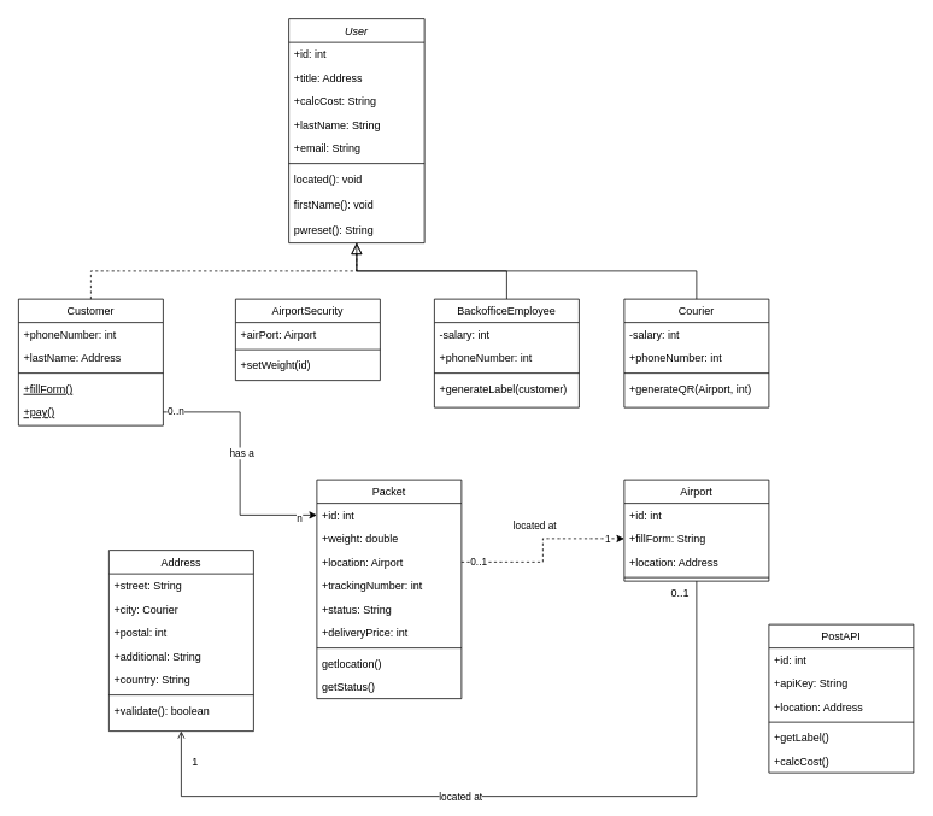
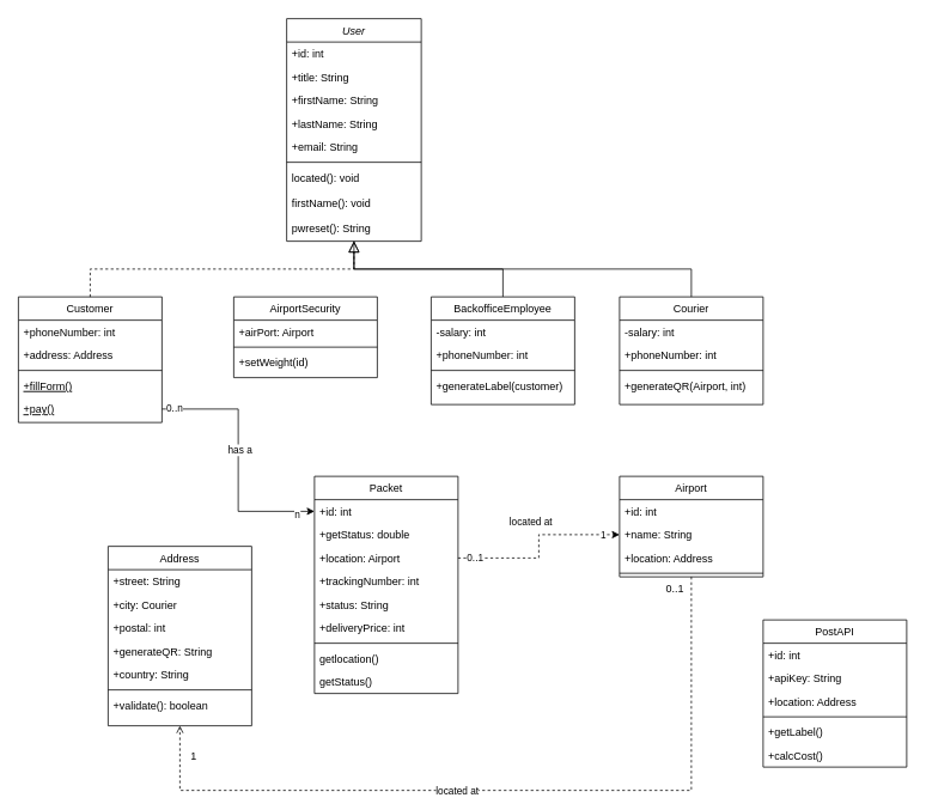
  <mxCell id="0" />
  <mxCell id="1" parent="0" />
  <mxCell id="2" value="User" style="swimlane;fontStyle=2;align=center;verticalAlign=top;childLayout=stackLayout;horizontal=1;startSize=26;horizontalStack=0;resizeParent=1;resizeLast=0;collapsible=1;marginBottom=0;rounded=0;shadow=0;strokeWidth=1;" parent="1" vertex="1"><mxGeometry x="319" y="20" width="150" height="248" as="geometry"><mxRectangle x="230" y="140" width="160" height="26" as="alternateBounds" /></mxGeometry></mxCell>
  <mxCell id="3" value="+id: int" style="text;align=left;verticalAlign=top;spacingLeft=4;spacingRight=4;overflow=hidden;rotatable=0;points=[[0,0.5],[1,0.5]];portConstraint=eastwest;" parent="2" vertex="1"><mxGeometry y="26" width="150" height="26" as="geometry" /></mxCell>
- <mxCell id="4" value="+title: Address" style="text;align=left;verticalAlign=top;spacingLeft=4;spacingRight=4;overflow=hidden;rotatable=0;points=[[0,0.5],[1,0.5]];portConstraint=eastwest;" parent="2" vertex="1"><mxGeometry y="52" width="150" height="26" as="geometry" /></mxCell>
- <mxCell id="5" value="+calcCost: String" style="text;align=left;verticalAlign=top;spacingLeft=4;spacingRight=4;overflow=hidden;rotatable=0;points=[[0,0.5],[1,0.5]];portConstraint=eastwest;rounded=0;shadow=0;html=0;" parent="2" vertex="1"><mxGeometry y="78" width="150" height="26" as="geometry" /></mxCell>
+ <mxCell id="4" value="+title: String" style="text;align=left;verticalAlign=top;spacingLeft=4;spacingRight=4;overflow=hidden;rotatable=0;points=[[0,0.5],[1,0.5]];portConstraint=eastwest;" parent="2" vertex="1"><mxGeometry y="52" width="150" height="26" as="geometry" /></mxCell>
+ <mxCell id="5" value="+firstName: String" style="text;align=left;verticalAlign=top;spacingLeft=4;spacingRight=4;overflow=hidden;rotatable=0;points=[[0,0.5],[1,0.5]];portConstraint=eastwest;rounded=0;shadow=0;html=0;" parent="2" vertex="1"><mxGeometry y="78" width="150" height="26" as="geometry" /></mxCell>
  <mxCell id="6" value="+lastName: String" style="text;align=left;verticalAlign=top;spacingLeft=4;spacingRight=4;overflow=hidden;rotatable=0;points=[[0,0.5],[1,0.5]];portConstraint=eastwest;rounded=0;shadow=0;html=0;" parent="2" vertex="1"><mxGeometry y="104" width="150" height="26" as="geometry" /></mxCell>
  <mxCell id="7" value="+email: String" style="text;align=left;verticalAlign=top;spacingLeft=4;spacingRight=4;overflow=hidden;rotatable=0;points=[[0,0.5],[1,0.5]];portConstraint=eastwest;rounded=0;shadow=0;html=0;" parent="2" vertex="1"><mxGeometry y="130" width="150" height="26" as="geometry" /></mxCell>
  <mxCell id="8" value="" style="line;html=1;strokeWidth=1;align=left;verticalAlign=middle;spacingTop=-1;spacingLeft=3;spacingRight=3;rotatable=0;labelPosition=right;points=[];portConstraint=eastwest;" parent="2" vertex="1"><mxGeometry y="156" width="150" height="8" as="geometry" /></mxCell>
  <mxCell id="9" value="located(): void" style="text;align=left;verticalAlign=top;spacingLeft=4;spacingRight=4;overflow=hidden;rotatable=0;points=[[0,0.5],[1,0.5]];portConstraint=eastwest;" parent="2" vertex="1"><mxGeometry y="164" width="150" height="28" as="geometry" /></mxCell>
  <mxCell id="10" value="firstName(): void" style="text;align=left;verticalAlign=top;spacingLeft=4;spacingRight=4;overflow=hidden;rotatable=0;points=[[0,0.5],[1,0.5]];portConstraint=eastwest;" parent="2" vertex="1"><mxGeometry y="192" width="150" height="28" as="geometry" /></mxCell>
  <mxCell id="11" value="pwreset(): String" style="text;align=left;verticalAlign=top;spacingLeft=4;spacingRight=4;overflow=hidden;rotatable=0;points=[[0,0.5],[1,0.5]];portConstraint=eastwest;" parent="2" vertex="1"><mxGeometry y="220" width="150" height="28" as="geometry" /></mxCell>
  <mxCell id="12" value="Customer" style="swimlane;fontStyle=0;align=center;verticalAlign=top;childLayout=stackLayout;horizontal=1;startSize=26;horizontalStack=0;resizeParent=1;resizeLast=0;collapsible=1;marginBottom=0;rounded=0;shadow=0;strokeWidth=1;" parent="1" vertex="1"><mxGeometry x="20" y="330" width="160" height="140" as="geometry"><mxRectangle x="130" y="380" width="160" height="26" as="alternateBounds" /></mxGeometry></mxCell>
  <mxCell id="13" value="+phoneNumber: int&#10;" style="text;align=left;verticalAlign=top;spacingLeft=4;spacingRight=4;overflow=hidden;rotatable=0;points=[[0,0.5],[1,0.5]];portConstraint=eastwest;rounded=0;shadow=0;html=0;" parent="12" vertex="1"><mxGeometry y="26" width="160" height="26" as="geometry" /></mxCell>
- <mxCell id="14" value="+lastName: Address" style="text;align=left;verticalAlign=top;spacingLeft=4;spacingRight=4;overflow=hidden;rotatable=0;points=[[0,0.5],[1,0.5]];portConstraint=eastwest;rounded=0;shadow=0;html=0;" parent="12" vertex="1"><mxGeometry y="52" width="160" height="26" as="geometry" /></mxCell>
+ <mxCell id="14" value="+address: Address" style="text;align=left;verticalAlign=top;spacingLeft=4;spacingRight=4;overflow=hidden;rotatable=0;points=[[0,0.5],[1,0.5]];portConstraint=eastwest;rounded=0;shadow=0;html=0;" parent="12" vertex="1"><mxGeometry y="52" width="160" height="26" as="geometry" /></mxCell>
  <mxCell id="15" value="" style="line;html=1;strokeWidth=1;align=left;verticalAlign=middle;spacingTop=-1;spacingLeft=3;spacingRight=3;rotatable=0;labelPosition=right;points=[];portConstraint=eastwest;" parent="12" vertex="1"><mxGeometry y="78" width="160" height="8" as="geometry" /></mxCell>
  <mxCell id="16" value="+fillForm()" style="text;align=left;verticalAlign=top;spacingLeft=4;spacingRight=4;overflow=hidden;rotatable=0;points=[[0,0.5],[1,0.5]];portConstraint=eastwest;fontStyle=4" parent="12" vertex="1"><mxGeometry y="86" width="160" height="26" as="geometry" /></mxCell>
  <mxCell id="17" value="+pay()" style="text;align=left;verticalAlign=top;spacingLeft=4;spacingRight=4;overflow=hidden;rotatable=0;points=[[0,0.5],[1,0.5]];portConstraint=eastwest;fontStyle=4" parent="12" vertex="1"><mxGeometry y="112" width="160" height="26" as="geometry" /></mxCell>
  <mxCell id="18" value="" style="endArrow=block;endSize=10;endFill=0;shadow=0;strokeWidth=1;rounded=0;edgeStyle=elbowEdgeStyle;elbow=vertical;dashed=1;" parent="1" source="12" target="2" edge="1"><mxGeometry width="160" relative="1" as="geometry"><mxPoint x="180" y="173" as="sourcePoint" /><mxPoint x="180" y="173" as="targetPoint" /></mxGeometry></mxCell>
  <mxCell id="19" value="AirportSecurity" style="swimlane;fontStyle=0;align=center;verticalAlign=top;childLayout=stackLayout;horizontal=1;startSize=26;horizontalStack=0;resizeParent=1;resizeLast=0;collapsible=1;marginBottom=0;rounded=0;shadow=0;strokeWidth=1;" parent="1" vertex="1"><mxGeometry x="260" y="330" width="160" height="90" as="geometry"><mxRectangle x="340" y="380" width="170" height="26" as="alternateBounds" /></mxGeometry></mxCell>
  <mxCell id="20" value="+airPort: Airport" style="text;align=left;verticalAlign=top;spacingLeft=4;spacingRight=4;overflow=hidden;rotatable=0;points=[[0,0.5],[1,0.5]];portConstraint=eastwest;" parent="19" vertex="1"><mxGeometry y="26" width="160" height="26" as="geometry" /></mxCell>
  <mxCell id="21" value="" style="line;html=1;strokeWidth=1;align=left;verticalAlign=middle;spacingTop=-1;spacingLeft=3;spacingRight=3;rotatable=0;labelPosition=right;points=[];portConstraint=eastwest;" parent="19" vertex="1"><mxGeometry y="52" width="160" height="8" as="geometry" /></mxCell>
  <mxCell id="22" value="+setWeight(id)" style="text;align=left;verticalAlign=top;spacingLeft=4;spacingRight=4;overflow=hidden;rotatable=0;points=[[0,0.5],[1,0.5]];portConstraint=eastwest;" parent="19" vertex="1"><mxGeometry y="60" width="160" height="26" as="geometry" /></mxCell>
  <mxCell id="23" value="Address" style="swimlane;fontStyle=0;align=center;verticalAlign=top;childLayout=stackLayout;horizontal=1;startSize=26;horizontalStack=0;resizeParent=1;resizeLast=0;collapsible=1;marginBottom=0;rounded=0;shadow=0;strokeWidth=1;" parent="1" vertex="1"><mxGeometry x="120" y="608" width="160" height="200" as="geometry"><mxRectangle x="550" y="140" width="160" height="26" as="alternateBounds" /></mxGeometry></mxCell>
  <mxCell id="24" value="+street: String" style="text;align=left;verticalAlign=top;spacingLeft=4;spacingRight=4;overflow=hidden;rotatable=0;points=[[0,0.5],[1,0.5]];portConstraint=eastwest;" parent="23" vertex="1"><mxGeometry y="26" width="160" height="26" as="geometry" /></mxCell>
  <mxCell id="25" value="+city: Courier" style="text;align=left;verticalAlign=top;spacingLeft=4;spacingRight=4;overflow=hidden;rotatable=0;points=[[0,0.5],[1,0.5]];portConstraint=eastwest;rounded=0;shadow=0;html=0;" parent="23" vertex="1"><mxGeometry y="52" width="160" height="26" as="geometry" /></mxCell>
  <mxCell id="26" value="+postal: int" style="text;align=left;verticalAlign=top;spacingLeft=4;spacingRight=4;overflow=hidden;rotatable=0;points=[[0,0.5],[1,0.5]];portConstraint=eastwest;rounded=0;shadow=0;html=0;" parent="23" vertex="1"><mxGeometry y="78" width="160" height="26" as="geometry" /></mxCell>
- <mxCell id="27" value="+additional: String" style="text;align=left;verticalAlign=top;spacingLeft=4;spacingRight=4;overflow=hidden;rotatable=0;points=[[0,0.5],[1,0.5]];portConstraint=eastwest;rounded=0;shadow=0;html=0;" parent="23" vertex="1"><mxGeometry y="104" width="160" height="26" as="geometry" /></mxCell>
+ <mxCell id="27" value="+generateQR: String" style="text;align=left;verticalAlign=top;spacingLeft=4;spacingRight=4;overflow=hidden;rotatable=0;points=[[0,0.5],[1,0.5]];portConstraint=eastwest;rounded=0;shadow=0;html=0;" parent="23" vertex="1"><mxGeometry y="104" width="160" height="26" as="geometry" /></mxCell>
  <mxCell id="28" value="+country: String" style="text;align=left;verticalAlign=top;spacingLeft=4;spacingRight=4;overflow=hidden;rotatable=0;points=[[0,0.5],[1,0.5]];portConstraint=eastwest;rounded=0;shadow=0;html=0;" parent="23" vertex="1"><mxGeometry y="130" width="160" height="26" as="geometry" /></mxCell>
  <mxCell id="29" value="" style="line;html=1;strokeWidth=1;align=left;verticalAlign=middle;spacingTop=-1;spacingLeft=3;spacingRight=3;rotatable=0;labelPosition=right;points=[];portConstraint=eastwest;" parent="23" vertex="1"><mxGeometry y="156" width="160" height="8" as="geometry" /></mxCell>
  <mxCell id="30" value="+validate(): boolean" style="text;align=left;verticalAlign=top;spacingLeft=4;spacingRight=4;overflow=hidden;rotatable=0;points=[[0,0.5],[1,0.5]];portConstraint=eastwest;" parent="23" vertex="1"><mxGeometry y="164" width="160" height="26" as="geometry" /></mxCell>
  <mxCell id="31" value="Packet" style="swimlane;fontStyle=0;align=center;verticalAlign=top;childLayout=stackLayout;horizontal=1;startSize=26;horizontalStack=0;resizeParent=1;resizeLast=0;collapsible=1;marginBottom=0;rounded=0;shadow=0;strokeWidth=1;" parent="1" vertex="1"><mxGeometry x="350" y="530" width="160" height="242" as="geometry"><mxRectangle x="550" y="140" width="160" height="26" as="alternateBounds" /></mxGeometry></mxCell>
  <mxCell id="32" value="+id: int" style="text;align=left;verticalAlign=top;spacingLeft=4;spacingRight=4;overflow=hidden;rotatable=0;points=[[0,0.5],[1,0.5]];portConstraint=eastwest;" parent="31" vertex="1"><mxGeometry y="26" width="160" height="26" as="geometry" /></mxCell>
- <mxCell id="33" value="+weight: double" style="text;align=left;verticalAlign=top;spacingLeft=4;spacingRight=4;overflow=hidden;rotatable=0;points=[[0,0.5],[1,0.5]];portConstraint=eastwest;rounded=0;shadow=0;html=0;" parent="31" vertex="1"><mxGeometry y="52" width="160" height="26" as="geometry" /></mxCell>
+ <mxCell id="33" value="+getStatus: double" style="text;align=left;verticalAlign=top;spacingLeft=4;spacingRight=4;overflow=hidden;rotatable=0;points=[[0,0.5],[1,0.5]];portConstraint=eastwest;rounded=0;shadow=0;html=0;" parent="31" vertex="1"><mxGeometry y="52" width="160" height="26" as="geometry" /></mxCell>
  <mxCell id="34" value="+location: Airport" style="text;align=left;verticalAlign=top;spacingLeft=4;spacingRight=4;overflow=hidden;rotatable=0;points=[[0,0.5],[1,0.5]];portConstraint=eastwest;rounded=0;shadow=0;html=0;" parent="31" vertex="1"><mxGeometry y="78" width="160" height="26" as="geometry" /></mxCell>
  <mxCell id="35" value="+trackingNumber: int" style="text;align=left;verticalAlign=top;spacingLeft=4;spacingRight=4;overflow=hidden;rotatable=0;points=[[0,0.5],[1,0.5]];portConstraint=eastwest;" parent="31" vertex="1"><mxGeometry y="104" width="160" height="26" as="geometry" /></mxCell>
  <mxCell id="36" value="+status: String" style="text;align=left;verticalAlign=top;spacingLeft=4;spacingRight=4;overflow=hidden;rotatable=0;points=[[0,0.5],[1,0.5]];portConstraint=eastwest;" vertex="1" parent="31"><mxGeometry y="130" width="160" height="26" as="geometry" /></mxCell>
  <mxCell id="37" value="+deliveryPrice: int" style="text;align=left;verticalAlign=top;spacingLeft=4;spacingRight=4;overflow=hidden;rotatable=0;points=[[0,0.5],[1,0.5]];portConstraint=eastwest;" vertex="1" parent="31"><mxGeometry y="156" width="160" height="26" as="geometry" /></mxCell>
  <mxCell id="38" value="" style="line;html=1;strokeWidth=1;align=left;verticalAlign=middle;spacingTop=-1;spacingLeft=3;spacingRight=3;rotatable=0;labelPosition=right;points=[];portConstraint=eastwest;" parent="31" vertex="1"><mxGeometry y="182" width="160" height="8" as="geometry" /></mxCell>
  <mxCell id="39" value="getlocation()&#10;" style="text;align=left;verticalAlign=top;spacingLeft=4;spacingRight=4;overflow=hidden;rotatable=0;points=[[0,0.5],[1,0.5]];portConstraint=eastwest;" vertex="1" parent="31"><mxGeometry y="190" width="160" height="26" as="geometry" /></mxCell>
  <mxCell id="40" value="getStatus()" style="text;align=left;verticalAlign=top;spacingLeft=4;spacingRight=4;overflow=hidden;rotatable=0;points=[[0,0.5],[1,0.5]];portConstraint=eastwest;" vertex="1" parent="31"><mxGeometry y="216" width="160" height="26" as="geometry" /></mxCell>
  <mxCell id="41" value="" style="endArrow=none;endSize=10;endFill=0;shadow=0;strokeWidth=1;rounded=0;edgeStyle=elbowEdgeStyle;elbow=vertical;" parent="1" source="61" target="11" edge="1"><mxGeometry width="160" relative="1" as="geometry"><mxPoint x="660" y="400" as="sourcePoint" /><mxPoint x="570" y="350" as="targetPoint" /></mxGeometry></mxCell>
  <mxCell id="42" value="Airport" style="swimlane;fontStyle=0;align=center;verticalAlign=top;childLayout=stackLayout;horizontal=1;startSize=26;horizontalStack=0;resizeParent=1;resizeLast=0;collapsible=1;marginBottom=0;rounded=0;shadow=0;strokeWidth=1;" parent="1" vertex="1"><mxGeometry x="690" y="530" width="160" height="112" as="geometry"><mxRectangle x="340" y="380" width="170" height="26" as="alternateBounds" /></mxGeometry></mxCell>
  <mxCell id="43" value="+id: int&#10;" style="text;align=left;verticalAlign=top;spacingLeft=4;spacingRight=4;overflow=hidden;rotatable=0;points=[[0,0.5],[1,0.5]];portConstraint=eastwest;" parent="42" vertex="1"><mxGeometry y="26" width="160" height="26" as="geometry" /></mxCell>
- <mxCell id="44" value="+fillForm: String&#10;" style="text;align=left;verticalAlign=top;spacingLeft=4;spacingRight=4;overflow=hidden;rotatable=0;points=[[0,0.5],[1,0.5]];portConstraint=eastwest;" parent="42" vertex="1"><mxGeometry y="52" width="160" height="26" as="geometry" /></mxCell>
+ <mxCell id="44" value="+name: String&#10;" style="text;align=left;verticalAlign=top;spacingLeft=4;spacingRight=4;overflow=hidden;rotatable=0;points=[[0,0.5],[1,0.5]];portConstraint=eastwest;" parent="42" vertex="1"><mxGeometry y="52" width="160" height="26" as="geometry" /></mxCell>
  <mxCell id="45" value="+location: Address" style="text;align=left;verticalAlign=top;spacingLeft=4;spacingRight=4;overflow=hidden;rotatable=0;points=[[0,0.5],[1,0.5]];portConstraint=eastwest;" parent="42" vertex="1"><mxGeometry y="78" width="160" height="26" as="geometry" /></mxCell>
  <mxCell id="46" value="" style="line;html=1;strokeWidth=1;align=left;verticalAlign=middle;spacingTop=-1;spacingLeft=3;spacingRight=3;rotatable=0;labelPosition=right;points=[];portConstraint=eastwest;" parent="42" vertex="1"><mxGeometry y="104" width="160" height="8" as="geometry" /></mxCell>
  <mxCell id="47" value="Courier" style="swimlane;fontStyle=0;align=center;verticalAlign=top;childLayout=stackLayout;horizontal=1;startSize=26;horizontalStack=0;resizeParent=1;resizeLast=0;collapsible=1;marginBottom=0;rounded=0;shadow=0;strokeWidth=1;" parent="1" vertex="1"><mxGeometry x="690" y="330" width="160" height="120" as="geometry"><mxRectangle x="340" y="380" width="170" height="26" as="alternateBounds" /></mxGeometry></mxCell>
  <mxCell id="48" value="-salary: int" style="text;align=left;verticalAlign=top;spacingLeft=4;spacingRight=4;overflow=hidden;rotatable=0;points=[[0,0.5],[1,0.5]];portConstraint=eastwest;" parent="47" vertex="1"><mxGeometry y="26" width="160" height="26" as="geometry" /></mxCell>
  <mxCell id="49" value="+phoneNumber: int" style="text;align=left;verticalAlign=top;spacingLeft=4;spacingRight=4;overflow=hidden;rotatable=0;points=[[0,0.5],[1,0.5]];portConstraint=eastwest;" parent="47" vertex="1"><mxGeometry y="52" width="160" height="26" as="geometry" /></mxCell>
  <mxCell id="50" value="" style="line;html=1;strokeWidth=1;align=left;verticalAlign=middle;spacingTop=-1;spacingLeft=3;spacingRight=3;rotatable=0;labelPosition=right;points=[];portConstraint=eastwest;" parent="47" vertex="1"><mxGeometry y="78" width="160" height="8" as="geometry" /></mxCell>
  <mxCell id="51" value="+generateQR(Airport, int)&#10;" style="text;align=left;verticalAlign=top;spacingLeft=4;spacingRight=4;overflow=hidden;rotatable=0;points=[[0,0.5],[1,0.5]];portConstraint=eastwest;" parent="47" vertex="1"><mxGeometry y="86" width="160" height="26" as="geometry" /></mxCell>
  <mxCell id="52" value="" style="endArrow=block;endSize=10;endFill=0;shadow=0;strokeWidth=1;rounded=0;edgeStyle=elbowEdgeStyle;elbow=vertical;exitX=0.5;exitY=0;exitDx=0;exitDy=0;" parent="1" source="47" edge="1"><mxGeometry width="160" relative="1" as="geometry"><mxPoint x="693" y="349" as="sourcePoint" /><mxPoint x="394" y="268" as="targetPoint" /></mxGeometry></mxCell>
- <mxCell id="53" value="" style="endArrow=open;shadow=0;strokeWidth=1;rounded=0;endFill=1;edgeStyle=elbowEdgeStyle;elbow=vertical;exitX=0.5;exitY=1;exitDx=0;exitDy=0;entryX=0.5;entryY=1;entryDx=0;entryDy=0;" parent="1" source="42" target="23" edge="1"><mxGeometry x="0.5" y="41" relative="1" as="geometry"><mxPoint x="710" y="770" as="sourcePoint" /><mxPoint x="140" y="900" as="targetPoint" /><mxPoint x="-40" y="32" as="offset" /><Array as="points"><mxPoint x="480" y="880" /><mxPoint x="500" y="830" /><mxPoint x="750" y="656" /></Array></mxGeometry></mxCell>
+ <mxCell id="53" value="" style="endArrow=open;shadow=0;strokeWidth=1;rounded=0;endFill=1;edgeStyle=elbowEdgeStyle;elbow=vertical;exitX=0.5;exitY=1;exitDx=0;exitDy=0;entryX=0.5;entryY=1;entryDx=0;entryDy=0;dashed=1;" parent="1" source="42" target="23" edge="1"><mxGeometry x="0.5" y="41" relative="1" as="geometry"><mxPoint x="710" y="770" as="sourcePoint" /><mxPoint x="140" y="900" as="targetPoint" /><mxPoint x="-40" y="32" as="offset" /><Array as="points"><mxPoint x="480" y="880" /><mxPoint x="500" y="830" /><mxPoint x="750" y="656" /></Array></mxGeometry></mxCell>
  <mxCell id="54" value="0..1" style="resizable=0;align=left;verticalAlign=bottom;labelBackgroundColor=none;fontSize=12;" parent="53" connectable="0" vertex="1"><mxGeometry x="-1" relative="1" as="geometry"><mxPoint x="-30" y="22" as="offset" /></mxGeometry></mxCell>
  <mxCell id="55" value="1" style="resizable=0;align=right;verticalAlign=bottom;labelBackgroundColor=none;fontSize=12;" parent="53" connectable="0" vertex="1"><mxGeometry x="1" relative="1" as="geometry"><mxPoint x="20" y="42" as="offset" /></mxGeometry></mxCell>
  <mxCell id="56" value="located at" style="edgeLabel;html=1;align=center;verticalAlign=middle;resizable=0;points=[];" parent="53" vertex="1" connectable="0"><mxGeometry x="0.136" relative="1" as="geometry"><mxPoint as="offset" /></mxGeometry></mxCell>
  <mxCell id="57" style="edgeStyle=orthogonalEdgeStyle;rounded=0;orthogonalLoop=1;jettySize=auto;html=1;exitX=1;exitY=0.5;exitDx=0;exitDy=0;entryX=0;entryY=0.5;entryDx=0;entryDy=0;dashed=1;" parent="1" source="34" target="44" edge="1"><mxGeometry relative="1" as="geometry" /></mxCell>
  <mxCell id="58" value="0..1" style="edgeLabel;html=1;align=center;verticalAlign=middle;resizable=0;points=[];" parent="57" vertex="1" connectable="0"><mxGeometry x="-0.827" y="1" relative="1" as="geometry"><mxPoint as="offset" /></mxGeometry></mxCell>
  <mxCell id="59" value="located at" style="edgeLabel;html=1;align=center;verticalAlign=middle;resizable=0;points=[];" parent="57" vertex="1" connectable="0"><mxGeometry x="0.223" y="-1" relative="1" as="geometry"><mxPoint x="-20" y="-16" as="offset" /></mxGeometry></mxCell>
  <mxCell id="60" value="1" style="edgeLabel;html=1;align=center;verticalAlign=middle;resizable=0;points=[];" parent="57" vertex="1" connectable="0"><mxGeometry x="0.816" relative="1" as="geometry"><mxPoint as="offset" /></mxGeometry></mxCell>
  <mxCell id="61" value="BackofficeEmployee" style="swimlane;fontStyle=0;align=center;verticalAlign=top;childLayout=stackLayout;horizontal=1;startSize=26;horizontalStack=0;resizeParent=1;resizeLast=0;collapsible=1;marginBottom=0;rounded=0;shadow=0;strokeWidth=1;" parent="1" vertex="1"><mxGeometry x="480" y="330" width="160" height="120" as="geometry"><mxRectangle x="340" y="380" width="170" height="26" as="alternateBounds" /></mxGeometry></mxCell>
  <mxCell id="62" value="-salary: int" style="text;align=left;verticalAlign=top;spacingLeft=4;spacingRight=4;overflow=hidden;rotatable=0;points=[[0,0.5],[1,0.5]];portConstraint=eastwest;" parent="61" vertex="1"><mxGeometry y="26" width="160" height="26" as="geometry" /></mxCell>
  <mxCell id="63" value="+phoneNumber: int" style="text;align=left;verticalAlign=top;spacingLeft=4;spacingRight=4;overflow=hidden;rotatable=0;points=[[0,0.5],[1,0.5]];portConstraint=eastwest;" parent="61" vertex="1"><mxGeometry y="52" width="160" height="26" as="geometry" /></mxCell>
  <mxCell id="64" value="" style="line;html=1;strokeWidth=1;align=left;verticalAlign=middle;spacingTop=-1;spacingLeft=3;spacingRight=3;rotatable=0;labelPosition=right;points=[];portConstraint=eastwest;" parent="61" vertex="1"><mxGeometry y="78" width="160" height="8" as="geometry" /></mxCell>
  <mxCell id="65" value="+generateLabel(customer)&#10;" style="text;align=left;verticalAlign=top;spacingLeft=4;spacingRight=4;overflow=hidden;rotatable=0;points=[[0,0.5],[1,0.5]];portConstraint=eastwest;" parent="61" vertex="1"><mxGeometry y="86" width="160" height="26" as="geometry" /></mxCell>
  <mxCell id="66" style="edgeStyle=orthogonalEdgeStyle;rounded=0;orthogonalLoop=1;jettySize=auto;html=1;exitX=1;exitY=0.5;exitDx=0;exitDy=0;entryX=0;entryY=0.5;entryDx=0;entryDy=0;" parent="1" source="17" target="32" edge="1"><mxGeometry relative="1" as="geometry" /></mxCell>
  <mxCell id="67" value="0..n" style="edgeLabel;html=1;align=center;verticalAlign=middle;resizable=0;points=[];" parent="66" vertex="1" connectable="0"><mxGeometry x="-0.905" y="2" relative="1" as="geometry"><mxPoint as="offset" /></mxGeometry></mxCell>
  <mxCell id="68" value="n" style="edgeLabel;html=1;align=center;verticalAlign=middle;resizable=0;points=[];" parent="66" vertex="1" connectable="0"><mxGeometry x="0.862" y="-3" relative="1" as="geometry"><mxPoint as="offset" /></mxGeometry></mxCell>
  <mxCell id="69" value="has a" style="edgeLabel;html=1;align=center;verticalAlign=middle;resizable=0;points=[];" parent="66" vertex="1" connectable="0"><mxGeometry x="-0.083" y="1" relative="1" as="geometry"><mxPoint as="offset" /></mxGeometry></mxCell>
  <mxCell id="70" value="PostAPI" style="swimlane;fontStyle=0;align=center;verticalAlign=top;childLayout=stackLayout;horizontal=1;startSize=26;horizontalStack=0;resizeParent=1;resizeLast=0;collapsible=1;marginBottom=0;rounded=0;shadow=0;strokeWidth=1;" vertex="1" parent="1"><mxGeometry x="850" y="690" width="160" height="164" as="geometry"><mxRectangle x="340" y="380" width="170" height="26" as="alternateBounds" /></mxGeometry></mxCell>
  <mxCell id="71" value="+id: int&#10;" style="text;align=left;verticalAlign=top;spacingLeft=4;spacingRight=4;overflow=hidden;rotatable=0;points=[[0,0.5],[1,0.5]];portConstraint=eastwest;" vertex="1" parent="70"><mxGeometry y="26" width="160" height="26" as="geometry" /></mxCell>
  <mxCell id="72" value="+apiKey: String" style="text;align=left;verticalAlign=top;spacingLeft=4;spacingRight=4;overflow=hidden;rotatable=0;points=[[0,0.5],[1,0.5]];portConstraint=eastwest;" vertex="1" parent="70"><mxGeometry y="52" width="160" height="26" as="geometry" /></mxCell>
  <mxCell id="73" value="+location: Address" style="text;align=left;verticalAlign=top;spacingLeft=4;spacingRight=4;overflow=hidden;rotatable=0;points=[[0,0.5],[1,0.5]];portConstraint=eastwest;" vertex="1" parent="70"><mxGeometry y="78" width="160" height="26" as="geometry" /></mxCell>
  <mxCell id="74" value="" style="line;html=1;strokeWidth=1;align=left;verticalAlign=middle;spacingTop=-1;spacingLeft=3;spacingRight=3;rotatable=0;labelPosition=right;points=[];portConstraint=eastwest;" vertex="1" parent="70"><mxGeometry y="104" width="160" height="8" as="geometry" /></mxCell>
  <mxCell id="75" value="+getLabel()" style="text;align=left;verticalAlign=top;spacingLeft=4;spacingRight=4;overflow=hidden;rotatable=0;points=[[0,0.5],[1,0.5]];portConstraint=eastwest;" vertex="1" parent="70"><mxGeometry y="112" width="160" height="26" as="geometry" /></mxCell>
  <mxCell id="76" value="+calcCost()" style="text;align=left;verticalAlign=top;spacingLeft=4;spacingRight=4;overflow=hidden;rotatable=0;points=[[0,0.5],[1,0.5]];portConstraint=eastwest;" vertex="1" parent="70"><mxGeometry y="138" width="160" height="26" as="geometry" /></mxCell>
